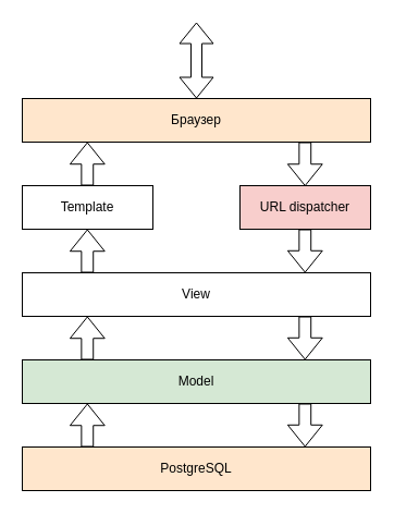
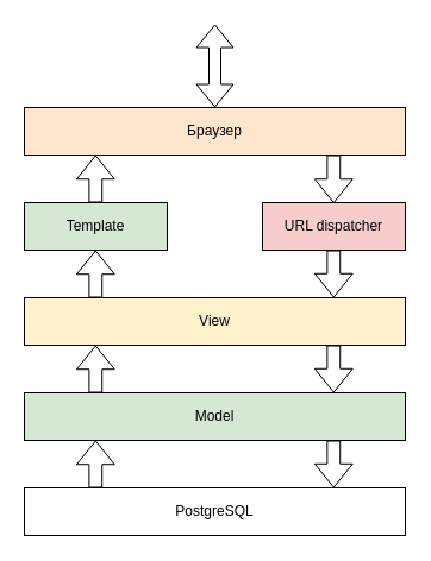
  <mxCell id="0" />
  <mxCell id="1" parent="0" />
  <mxCell id="2" value="Браузер" style="rounded=0;whiteSpace=wrap;html=1;fillColor=#ffe6cc;" vertex="1" parent="1"><mxGeometry x="20" y="90" width="320" height="40" as="geometry" /></mxCell>
- <mxCell id="3" value="Template" style="rounded=0;whiteSpace=wrap;html=1;" vertex="1" parent="1"><mxGeometry x="20" y="170" width="120" height="40" as="geometry" /></mxCell>
- <mxCell id="4" value="View" style="rounded=0;whiteSpace=wrap;html=1;" vertex="1" parent="1"><mxGeometry x="20" y="250" width="320" height="40" as="geometry" /></mxCell>
+ <mxCell id="3" value="Template" style="rounded=0;whiteSpace=wrap;html=1;fillColor=#d5e8d4;" vertex="1" parent="1"><mxGeometry x="20" y="170" width="120" height="40" as="geometry" /></mxCell>
+ <mxCell id="4" value="View" style="rounded=0;whiteSpace=wrap;html=1;fillColor=#fff2cc;" vertex="1" parent="1"><mxGeometry x="20" y="250" width="320" height="40" as="geometry" /></mxCell>
  <mxCell id="5" value="URL dispatcher" style="rounded=0;whiteSpace=wrap;html=1;fillColor=#f8cecc;" vertex="1" parent="1"><mxGeometry x="220" y="170" width="120" height="40" as="geometry" /></mxCell>
  <mxCell id="6" value="Model" style="rounded=0;whiteSpace=wrap;html=1;fillColor=#d5e8d4;" vertex="1" parent="1"><mxGeometry x="20" y="330" width="320" height="40" as="geometry" /></mxCell>
- <mxCell id="7" value="PostgreSQL" style="rounded=0;whiteSpace=wrap;html=1;fillColor=#ffe6cc;" vertex="1" parent="1"><mxGeometry x="20" y="410" width="320" height="40" as="geometry" /></mxCell>
+ <mxCell id="7" value="PostgreSQL" style="rounded=0;whiteSpace=wrap;html=1;" vertex="1" parent="1"><mxGeometry x="20" y="410" width="320" height="40" as="geometry" /></mxCell>
  <mxCell id="8" value="" style="shape=flexArrow;endArrow=classic;html=1;rounded=0;width=10.857;endSize=6.24;exitX=0.844;exitY=1;exitDx=0;exitDy=0;exitPerimeter=0;entryX=0.584;entryY=0.012;entryDx=0;entryDy=0;entryPerimeter=0;" edge="1" parent="1"><mxGeometry width="50" height="50" relative="1" as="geometry"><mxPoint x="279.8" y="130" as="sourcePoint" /><mxPoint x="279.8" y="170.48" as="targetPoint" /></mxGeometry></mxCell>
  <mxCell id="9" value="" style="shape=flexArrow;endArrow=classic;html=1;rounded=0;width=10.857;endSize=6.24;exitX=0.844;exitY=1;exitDx=0;exitDy=0;exitPerimeter=0;entryX=0.584;entryY=0.012;entryDx=0;entryDy=0;entryPerimeter=0;" edge="1" parent="1"><mxGeometry width="50" height="50" relative="1" as="geometry"><mxPoint x="279.8" y="210" as="sourcePoint" /><mxPoint x="279.8" y="250" as="targetPoint" /></mxGeometry></mxCell>
  <mxCell id="10" value="" style="shape=flexArrow;endArrow=classic;html=1;rounded=0;width=10.857;endSize=6.24;exitX=0.844;exitY=1;exitDx=0;exitDy=0;exitPerimeter=0;entryX=0.584;entryY=0.012;entryDx=0;entryDy=0;entryPerimeter=0;" edge="1" parent="1"><mxGeometry width="50" height="50" relative="1" as="geometry"><mxPoint x="279.8" y="290" as="sourcePoint" /><mxPoint x="279.8" y="330" as="targetPoint" /></mxGeometry></mxCell>
  <mxCell id="11" value="" style="shape=flexArrow;endArrow=classic;html=1;rounded=0;width=10.857;endSize=6.24;exitX=0.844;exitY=1;exitDx=0;exitDy=0;exitPerimeter=0;entryX=0.584;entryY=0.012;entryDx=0;entryDy=0;entryPerimeter=0;" edge="1" parent="1"><mxGeometry width="50" height="50" relative="1" as="geometry"><mxPoint x="279.8" y="370" as="sourcePoint" /><mxPoint x="279.8" y="410" as="targetPoint" /></mxGeometry></mxCell>
  <mxCell id="12" value="" style="shape=flexArrow;endArrow=classic;html=1;rounded=0;width=10.857;endSize=6.24;entryX=0.25;entryY=1;entryDx=0;entryDy=0;" edge="1" parent="1"><mxGeometry width="50" height="50" relative="1" as="geometry"><mxPoint x="79.8" y="410" as="sourcePoint" /><mxPoint x="79.8" y="370" as="targetPoint" /></mxGeometry></mxCell>
  <mxCell id="13" value="" style="shape=flexArrow;endArrow=classic;html=1;rounded=0;width=10.857;endSize=6.24;entryX=0.25;entryY=1;entryDx=0;entryDy=0;" edge="1" parent="1"><mxGeometry width="50" height="50" relative="1" as="geometry"><mxPoint x="79.8" y="330" as="sourcePoint" /><mxPoint x="79.8" y="290" as="targetPoint" /></mxGeometry></mxCell>
  <mxCell id="14" value="" style="shape=flexArrow;endArrow=classic;html=1;rounded=0;width=10.857;endSize=6.24;entryX=0.25;entryY=1;entryDx=0;entryDy=0;" edge="1" parent="1"><mxGeometry width="50" height="50" relative="1" as="geometry"><mxPoint x="79.8" y="250" as="sourcePoint" /><mxPoint x="79.8" y="210" as="targetPoint" /></mxGeometry></mxCell>
  <mxCell id="15" value="" style="shape=flexArrow;endArrow=classic;html=1;rounded=0;width=10.857;endSize=6.24;entryX=0.25;entryY=1;entryDx=0;entryDy=0;" edge="1" parent="1"><mxGeometry width="50" height="50" relative="1" as="geometry"><mxPoint x="79.8" y="170" as="sourcePoint" /><mxPoint x="79.8" y="130" as="targetPoint" /></mxGeometry></mxCell>
  <mxCell id="16" value="" style="shape=flexArrow;endArrow=classic;startArrow=classic;html=1;rounded=0;exitX=0.5;exitY=0;exitDx=0;exitDy=0;" edge="1" parent="1" source="2"><mxGeometry width="100" height="100" relative="1" as="geometry"><mxPoint x="160" y="150" as="sourcePoint" /><mxPoint x="180" y="20" as="targetPoint" /></mxGeometry></mxCell>
